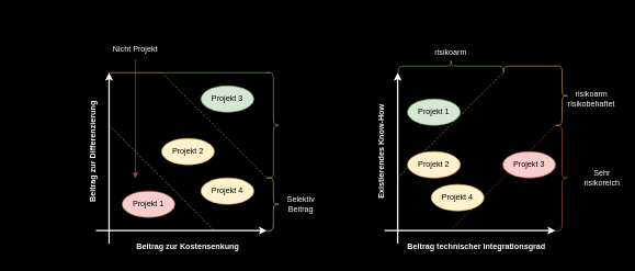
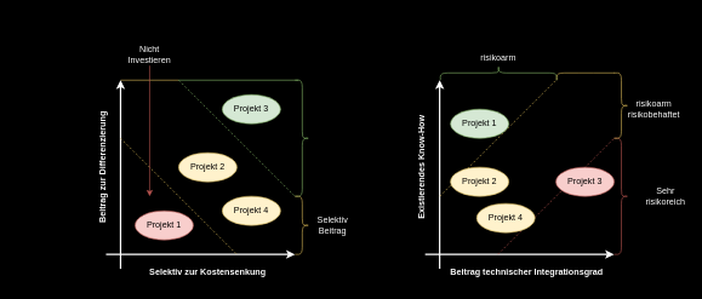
  <mxCell id="0" />
  <mxCell id="1" parent="0" />
  <mxCell id="2" value="" style="endArrow=none;html=1;strokeWidth=1;fillColor=#fff2cc;strokeColor=#d6b656;" edge="1" parent="1"><mxGeometry width="50" height="50" relative="1" as="geometry"><mxPoint x="245" y="110" as="sourcePoint" /><mxPoint x="165" y="110" as="targetPoint" /></mxGeometry></mxCell>
  <mxCell id="3" value="" style="endArrow=classic;html=1;strokeWidth=2;strokeColor=#FFFFFF;" edge="1" parent="1"><mxGeometry width="50" height="50" relative="1" as="geometry"><mxPoint x="165" y="370" as="sourcePoint" /><mxPoint x="165" y="110" as="targetPoint" /></mxGeometry></mxCell>
  <mxCell id="4" value="" style="endArrow=classic;html=1;strokeWidth=2;strokeColor=#FFFFFF;" edge="1" parent="1"><mxGeometry width="50" height="50" relative="1" as="geometry"><mxPoint x="145" y="350" as="sourcePoint" /><mxPoint x="405" y="350" as="targetPoint" /></mxGeometry></mxCell>
- <mxCell id="5" value="Beitrag zur Kostensenkung" style="text;html=1;strokeColor=none;fillColor=none;align=center;verticalAlign=middle;whiteSpace=wrap;rounded=0;fontStyle=1;fontColor=#FFFFFF;" vertex="1" parent="1"><mxGeometry x="165" y="360" width="240" height="30" as="geometry" /></mxCell>
+ <mxCell id="5" value="Selektiv zur Kostensenkung" style="text;html=1;strokeColor=none;fillColor=none;align=center;verticalAlign=middle;whiteSpace=wrap;rounded=0;fontStyle=1;fontColor=#FFFFFF;" vertex="1" parent="1"><mxGeometry x="165" y="360" width="240" height="30" as="geometry" /></mxCell>
  <mxCell id="6" value="Beitrag zur Differenzierung" style="text;html=1;strokeColor=none;fillColor=none;align=center;verticalAlign=middle;whiteSpace=wrap;rounded=0;rotation=-90;fontStyle=1;fontColor=#FFFFFF;" vertex="1" parent="1"><mxGeometry x="20" y="215" width="240" height="30" as="geometry" /></mxCell>
  <mxCell id="7" value="Projekt 3" style="ellipse;whiteSpace=wrap;html=1;fillColor=#d5e8d4;strokeColor=#82b366;" vertex="1" parent="1"><mxGeometry x="305" y="130" width="80" height="40" as="geometry" /></mxCell>
  <mxCell id="8" value="Projekt 2" style="ellipse;whiteSpace=wrap;html=1;fillColor=#fff2cc;strokeColor=#d6b656;" vertex="1" parent="1"><mxGeometry x="245" y="210" width="80" height="40" as="geometry" /></mxCell>
  <mxCell id="9" value="Projekt 4" style="ellipse;whiteSpace=wrap;html=1;fillColor=#fff2cc;strokeColor=#d6b656;" vertex="1" parent="1"><mxGeometry x="305" y="270" width="80" height="40" as="geometry" /></mxCell>
  <mxCell id="10" value="" style="endArrow=none;html=1;strokeWidth=1;dashed=1;fillColor=#fff2cc;strokeColor=#d6b656;" edge="1" parent="1"><mxGeometry width="50" height="50" relative="1" as="geometry"><mxPoint x="165" y="190" as="sourcePoint" /><mxPoint x="325" y="350" as="targetPoint" /></mxGeometry></mxCell>
  <mxCell id="11" value="" style="endArrow=none;html=1;strokeWidth=1;dashed=1;fillColor=#d5e8d4;strokeColor=#82b366;" edge="1" parent="1"><mxGeometry width="50" height="50" relative="1" as="geometry"><mxPoint x="245" y="110" as="sourcePoint" /><mxPoint x="405" y="270" as="targetPoint" /></mxGeometry></mxCell>
  <mxCell id="12" value="Projekt 1" style="ellipse;whiteSpace=wrap;html=1;fillColor=#f8cecc;strokeColor=#b85450;" vertex="1" parent="1"><mxGeometry x="185" y="290" width="80" height="40" as="geometry" /></mxCell>
  <mxCell id="13" value="" style="shape=curlyBracket;whiteSpace=wrap;html=1;rounded=1;rotation=-180;fillColor=#d5e8d4;strokeColor=#82b366;" vertex="1" parent="1"><mxGeometry x="405" y="110" width="20" height="160" as="geometry" /></mxCell>
  <mxCell id="14" value="" style="shape=curlyBracket;whiteSpace=wrap;html=1;rounded=1;rotation=-180;fillColor=#fff2cc;strokeColor=#d6b656;" vertex="1" parent="1"><mxGeometry x="405" y="270" width="20" height="80" as="geometry" /></mxCell>
  <mxCell id="15" value="" style="endArrow=classic;html=1;strokeWidth=1;fillColor=#f8cecc;strokeColor=#b85450;" edge="1" parent="1"><mxGeometry width="50" height="50" relative="1" as="geometry"><mxPoint x="205" y="90" as="sourcePoint" /><mxPoint x="205" y="270" as="targetPoint" /></mxGeometry></mxCell>
  <mxCell id="16" value="Selektiv Beitrag" style="text;html=1;strokeColor=none;fillColor=none;align=center;verticalAlign=middle;whiteSpace=wrap;rounded=0;fontColor=#FFFFFF;" vertex="1" parent="1"><mxGeometry x="429" y="290" width="56" height="40" as="geometry" /></mxCell>
- <mxCell id="17" value="Nicht Projekt" style="text;html=1;strokeColor=none;fillColor=none;align=center;verticalAlign=middle;whiteSpace=wrap;rounded=0;fontColor=#FFFFFF;" vertex="1" parent="1"><mxGeometry x="165" y="60" width="80" height="30" as="geometry" /></mxCell>
+ <mxCell id="17" value="Nicht Investieren" style="text;html=1;strokeColor=none;fillColor=none;align=center;verticalAlign=middle;whiteSpace=wrap;rounded=0;fontColor=#FFFFFF;" vertex="1" parent="1"><mxGeometry x="165" y="60" width="80" height="30" as="geometry" /></mxCell>
  <mxCell id="18" value="" style="endArrow=classic;html=1;strokeWidth=2;strokeColor=#FFFFFF;" edge="1" parent="1"><mxGeometry width="50" height="50" relative="1" as="geometry"><mxPoint x="604" y="370" as="sourcePoint" /><mxPoint x="604" y="110" as="targetPoint" /></mxGeometry></mxCell>
  <mxCell id="19" value="" style="endArrow=classic;html=1;strokeWidth=2;strokeColor=#FFFFFF;" edge="1" parent="1"><mxGeometry width="50" height="50" relative="1" as="geometry"><mxPoint x="584" y="350" as="sourcePoint" /><mxPoint x="844" y="350" as="targetPoint" /></mxGeometry></mxCell>
  <mxCell id="20" value="Beitrag technischer Integrationsgrad" style="text;html=1;strokeColor=none;fillColor=none;align=center;verticalAlign=middle;whiteSpace=wrap;rounded=0;fontStyle=1;fontColor=#FFFFFF;" vertex="1" parent="1"><mxGeometry x="604" y="360" width="240" height="30" as="geometry" /></mxCell>
  <mxCell id="21" value="Existierendes Know-How" style="text;html=1;strokeColor=none;fillColor=none;align=center;verticalAlign=middle;whiteSpace=wrap;rounded=0;rotation=-90;fontStyle=1;fontColor=#FFFFFF;" vertex="1" parent="1"><mxGeometry x="459" y="215" width="240" height="30" as="geometry" /></mxCell>
  <mxCell id="22" value="" style="endArrow=none;html=1;strokeWidth=1;dashed=1;fillColor=#fff2cc;strokeColor=#d6b656;" edge="1" parent="1"><mxGeometry width="50" height="50" relative="1" as="geometry"><mxPoint x="604" y="270" as="sourcePoint" /><mxPoint x="764" y="110" as="targetPoint" /></mxGeometry></mxCell>
  <mxCell id="23" value="" style="endArrow=none;html=1;strokeWidth=1;dashed=1;fillColor=#f8cecc;strokeColor=#b85450;" edge="1" parent="1"><mxGeometry width="50" height="50" relative="1" as="geometry"><mxPoint x="684" y="350" as="sourcePoint" /><mxPoint x="844" y="190" as="targetPoint" /></mxGeometry></mxCell>
  <mxCell id="24" value="Projekt 1" style="ellipse;whiteSpace=wrap;html=1;fillColor=#d5e8d4;strokeColor=#82b366;" vertex="1" parent="1"><mxGeometry x="619" y="150" width="80" height="40" as="geometry" /></mxCell>
  <mxCell id="25" value="" style="shape=curlyBracket;whiteSpace=wrap;html=1;rounded=1;rotation=-180;fillColor=#f8cecc;strokeColor=#b85450;" vertex="1" parent="1"><mxGeometry x="844" y="190" width="20" height="160" as="geometry" /></mxCell>
  <mxCell id="26" value="" style="shape=curlyBracket;whiteSpace=wrap;html=1;rounded=1;rotation=-180;fillColor=#fff2cc;strokeColor=#d6b656;" vertex="1" parent="1"><mxGeometry x="844" y="100" width="20" height="90" as="geometry" /></mxCell>
  <mxCell id="27" value="risikoarm risikobehaftet" style="text;html=1;strokeColor=none;fillColor=none;align=center;verticalAlign=middle;whiteSpace=wrap;rounded=0;fontColor=#FFFFFF;" vertex="1" parent="1"><mxGeometry x="864" y="130" width="70" height="40" as="geometry" /></mxCell>
  <mxCell id="28" value="Sehr risikoreich" style="text;html=1;strokeColor=none;fillColor=none;align=center;verticalAlign=middle;whiteSpace=wrap;rounded=0;fontColor=#FFFFFF;" vertex="1" parent="1"><mxGeometry x="887" y="250" width="56" height="40" as="geometry" /></mxCell>
  <mxCell id="29" value="risikoarm" style="text;html=1;strokeColor=none;fillColor=none;align=center;verticalAlign=middle;whiteSpace=wrap;rounded=0;fontColor=#FFFFFF;" vertex="1" parent="1"><mxGeometry x="645" y="70" width="80" height="20" as="geometry" /></mxCell>
  <mxCell id="30" value="Projekt 2" style="ellipse;whiteSpace=wrap;html=1;fillColor=#fff2cc;strokeColor=#d6b656;" vertex="1" parent="1"><mxGeometry x="619" y="230" width="80" height="40" as="geometry" /></mxCell>
  <mxCell id="31" value="Projekt 4" style="ellipse;whiteSpace=wrap;html=1;fillColor=#fff2cc;strokeColor=#d6b656;" vertex="1" parent="1"><mxGeometry x="655" y="280" width="80" height="40" as="geometry" /></mxCell>
  <mxCell id="32" value="Projekt 3" style="ellipse;whiteSpace=wrap;html=1;fillColor=#f8cecc;strokeColor=#b85450;" vertex="1" parent="1"><mxGeometry x="764" y="230" width="80" height="40" as="geometry" /></mxCell>
  <mxCell id="33" value="" style="shape=curlyBracket;whiteSpace=wrap;html=1;rounded=1;rotation=90;fillColor=#d5e8d4;strokeColor=#82b366;" vertex="1" parent="1"><mxGeometry x="675" y="20" width="20" height="160" as="geometry" /></mxCell>
  <mxCell id="34" value="" style="endArrow=none;html=1;strokeWidth=1;entryX=0.95;entryY=1;entryDx=0;entryDy=0;entryPerimeter=0;fillColor=#fff2cc;strokeColor=#d6b656;" edge="1" parent="1" target="26"><mxGeometry width="50" height="50" relative="1" as="geometry"><mxPoint x="765" y="110" as="sourcePoint" /><mxPoint x="815" y="60" as="targetPoint" /><Array as="points"><mxPoint x="765" y="100" /><mxPoint x="805" y="100" /><mxPoint x="845" y="100" /></Array></mxGeometry></mxCell>
  <mxCell id="35" value="" style="endArrow=none;html=1;strokeWidth=1;entryX=0.75;entryY=1;entryDx=0;entryDy=0;fillColor=#d5e8d4;strokeColor=#82b366;" edge="1" parent="1" target="13"><mxGeometry width="50" height="50" relative="1" as="geometry"><mxPoint x="245" y="110" as="sourcePoint" /><mxPoint x="295" y="60" as="targetPoint" /></mxGeometry></mxCell>
